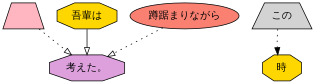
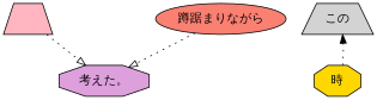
  digraph {
    fontname="PT Serif"
    node [fillcolor=gold fontname="PT Serif" shape=octagon style=filled]
    edge [arrowhead=onormal fontname="PT Serif" style=dotted]
    n1 [fillcolor=lightpink label="　" shape=trapezium]
    n2 [fillcolor=plum label="考えた。"]
    n3 [fillcolor=lightgrey label="この" shape=trapezium]
    n4 [label="時"]
-   n5 [label="吾輩は"]
    n6 [fillcolor=salmon label="蹲踞まりながら" shape=ellipse]
    n1 -> n2
-   n3 -> n4 [arrowhead=normal]
-   n5 -> n2 [style=solid]
+   n4 -> n3 [arrowhead=normal]
    n6 -> n2
  }
